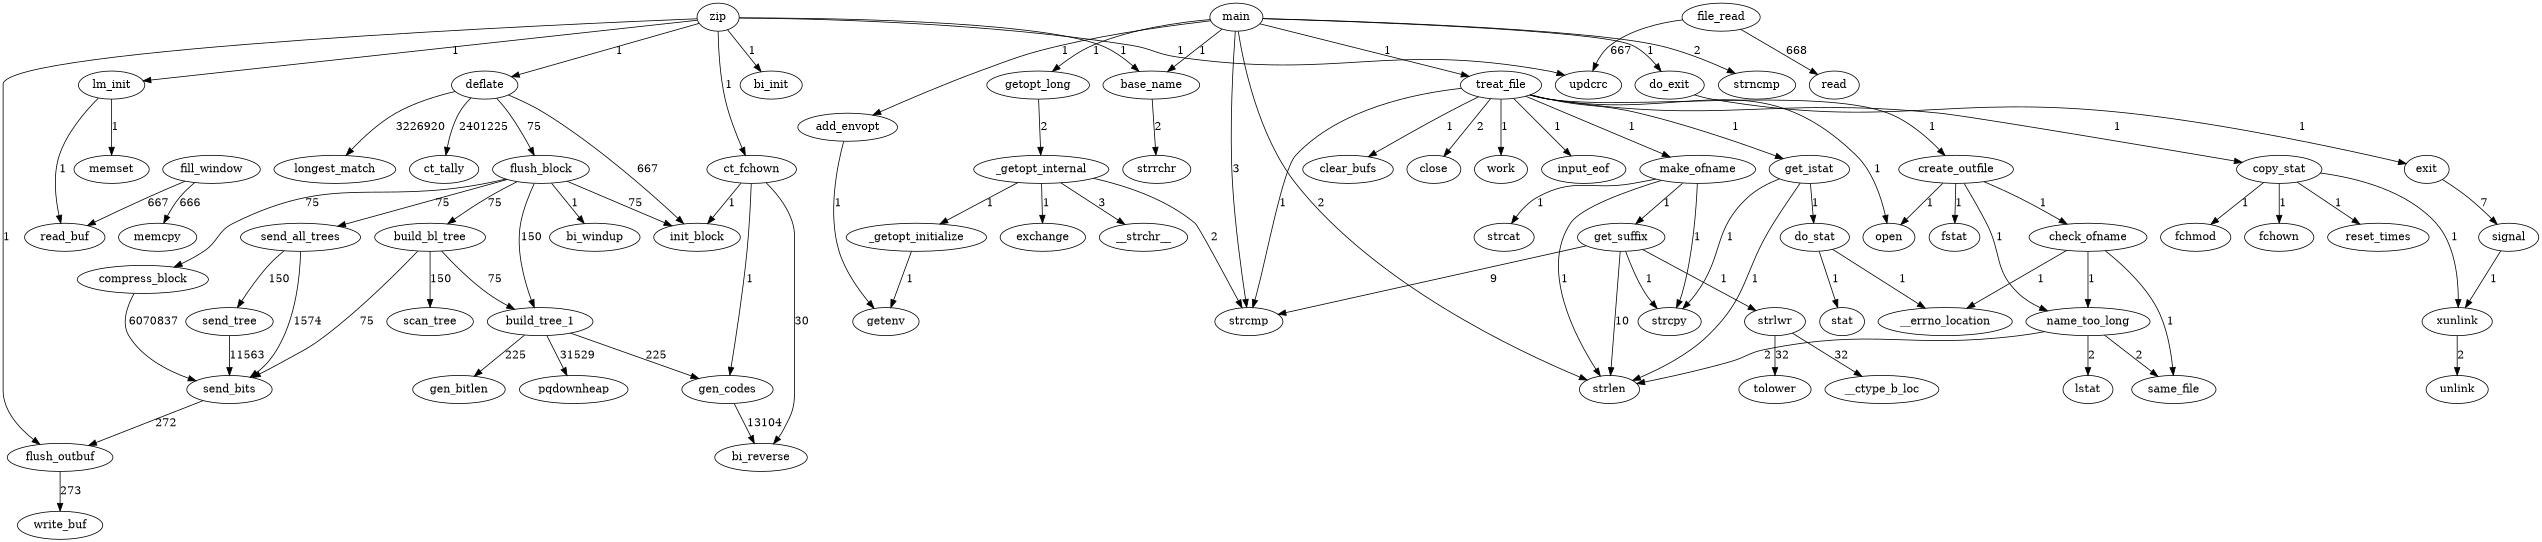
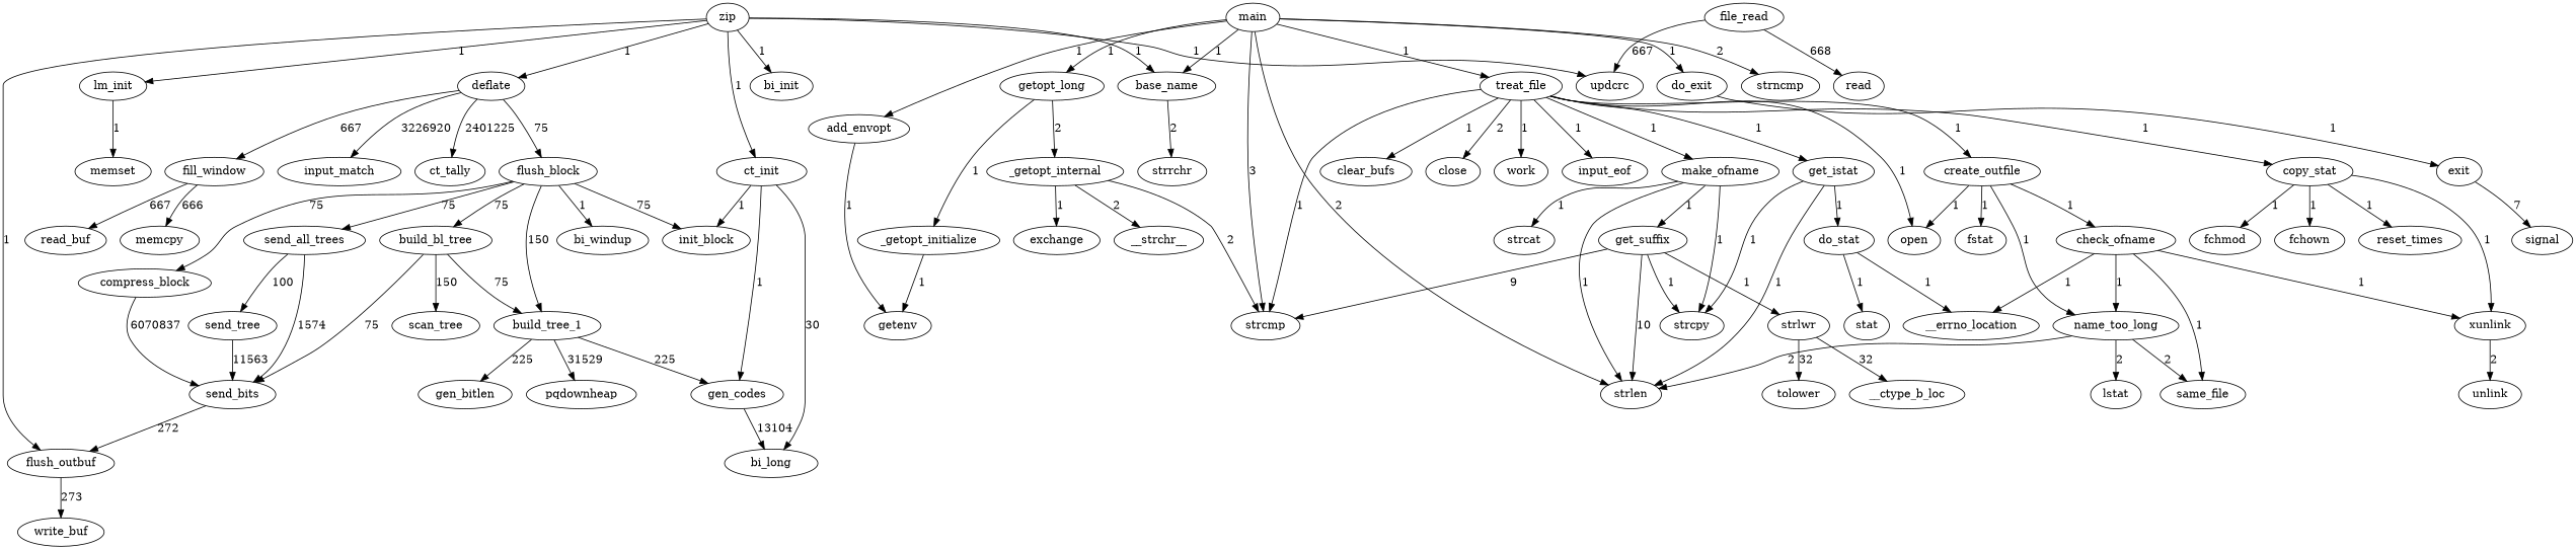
  digraph {
    send_bits
    flush_outbuf
    write_buf
    lm_init
    memset
    read_buf
    fill_window
    memcpy
    deflate
-   longest_match
+   longest_match [label=input_match]
    ct_tally
    flush_block
    init_block
    build_tree_1
    build_bl_tree
    send_all_trees
    compress_block
    bi_windup
    gen_codes
    pqdownheap
    gen_bitlen
    scan_tree
    send_tree
    _getopt_initialize
    getenv
    _getopt_internal
    exchange
    strcmp
    __strchr__
    main
    base_name
    strlen
    add_envopt
    strncmp
    getopt_long
    do_exit
    treat_file
    strrchr
    exit
    get_istat
    make_ofname
    open
    clear_bufs
    close
    create_outfile
    work
    input_eof
    copy_stat
    signal
    do_stat
    strcpy
    get_suffix
    strcat
    check_ofname
    fstat
    name_too_long
    xunlink
    reset_times
    fchmod
    fchown
    __errno_location
    stat
    strlwr
    same_file
    lstat
    unlink
    __ctype_b_loc
    tolower
-   ct_init [label=ct_fchown]
-   bi_reverse
+   ct_init
+   bi_reverse [label=bi_long]
    zip
    updcrc
    bi_init
    file_read
    read
    send_bits -> flush_outbuf [label=272]
    flush_outbuf -> write_buf [label=273]
    lm_init -> memset [label=1]
-   lm_init -> read_buf [label=1]
    fill_window -> read_buf [label=667]
    fill_window -> memcpy [label=666]
-   deflate -> init_block [label=667]
+   deflate -> fill_window [label=667]
    deflate -> longest_match [label=3226920]
    deflate -> ct_tally [label=2401225]
    deflate -> flush_block [label=75]
    flush_block -> init_block [label=75]
    flush_block -> build_tree_1 [label=150]
    flush_block -> build_bl_tree [label=75]
    flush_block -> send_all_trees [label=75]
    flush_block -> compress_block [label=75]
    flush_block -> bi_windup [label=1]
    build_tree_1 -> gen_codes [label=225]
    build_tree_1 -> pqdownheap [label=31529]
    build_tree_1 -> gen_bitlen [label=225]
    build_bl_tree -> send_bits [label=75]
    build_bl_tree -> build_tree_1 [label=75]
    build_bl_tree -> scan_tree [label=150]
    send_all_trees -> send_bits [label=1574]
-   send_all_trees -> send_tree [label=150]
+   send_all_trees -> send_tree [label=100]
    compress_block -> send_bits [label=6070837]
    gen_codes -> bi_reverse [label=13104]
    send_tree -> send_bits [label=11563]
    _getopt_initialize -> getenv [label=1]
-   _getopt_internal -> _getopt_initialize [label=1]
+   getopt_long -> _getopt_initialize [label=1]
    _getopt_internal -> exchange [label=1]
    _getopt_internal -> strcmp [label=2]
-   _getopt_internal -> __strchr__ [label=3]
+   _getopt_internal -> __strchr__ [label=2]
    main -> strcmp [label=3]
    main -> base_name [label=1]
    main -> strlen [label=2]
    main -> add_envopt [label=1]
    main -> strncmp [label=2]
    main -> getopt_long [label=1]
    main -> do_exit [label=1]
    main -> treat_file [label=1]
    base_name -> strrchr [label=2]
    add_envopt -> getenv [label=1]
    getopt_long -> _getopt_internal [label=2]
    do_exit -> exit [label=1]
    treat_file -> strcmp [label=1]
    treat_file -> get_istat [label=1]
    treat_file -> make_ofname [label=1]
    treat_file -> open [label=1]
    treat_file -> clear_bufs [label=1]
    treat_file -> close [label=2]
    treat_file -> create_outfile [label=1]
    treat_file -> work [label=1]
    treat_file -> input_eof [label=1]
    treat_file -> copy_stat [label=1]
    exit -> signal [label=7]
    get_istat -> strlen [label=1]
    get_istat -> do_stat [label=1]
    get_istat -> strcpy [label=1]
    make_ofname -> strlen [label=1]
    make_ofname -> strcpy [label=1]
    make_ofname -> get_suffix [label=1]
    make_ofname -> strcat [label=1]
    create_outfile -> open [label=1]
    create_outfile -> check_ofname [label=1]
    create_outfile -> fstat [label=1]
    create_outfile -> name_too_long [label=1]
    copy_stat -> xunlink [label=1]
    copy_stat -> reset_times [label=1]
    copy_stat -> fchmod [label=1]
    copy_stat -> fchown [label=1]
    do_stat -> __errno_location [label=1]
    do_stat -> stat [label=1]
    get_suffix -> strcmp [label=9]
    get_suffix -> strlen [label=10]
    get_suffix -> strcpy [label=1]
    get_suffix -> strlwr [label=1]
    check_ofname -> name_too_long [label=1]
-   signal -> xunlink [label=1]
+   check_ofname -> xunlink [label=1]
    check_ofname -> __errno_location [label=1]
    check_ofname -> same_file [label=1]
    name_too_long -> strlen [label=2]
    name_too_long -> same_file [label=2]
    name_too_long -> lstat [label=2]
    xunlink -> unlink [label=2]
    strlwr -> __ctype_b_loc [label=32]
    strlwr -> tolower [label=32]
    ct_init -> init_block [label=1]
    ct_init -> gen_codes [label=1]
    ct_init -> bi_reverse [label=30]
    zip -> flush_outbuf [label=1]
    zip -> lm_init [label=1]
    zip -> deflate [label=1]
    zip -> base_name [label=1]
    zip -> ct_init [label=1]
    zip -> updcrc [label=1]
    zip -> bi_init [label=1]
    file_read -> updcrc [label=667]
    file_read -> read [label=668]
  }
